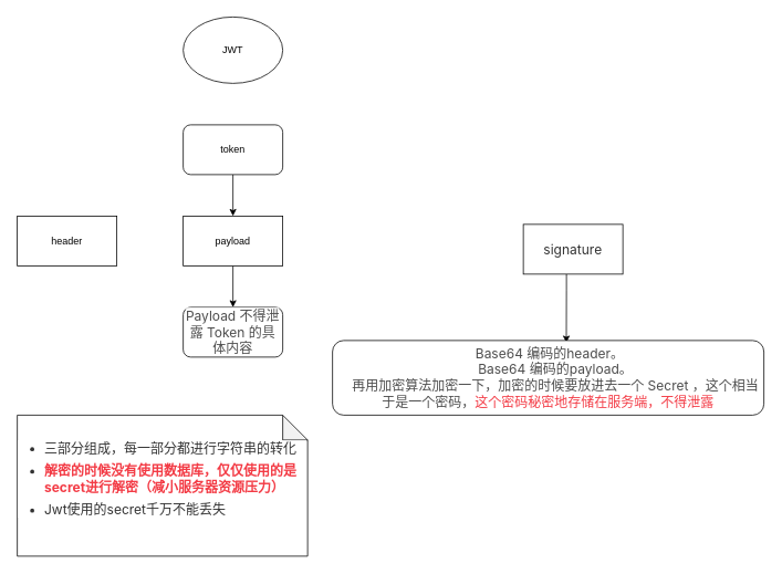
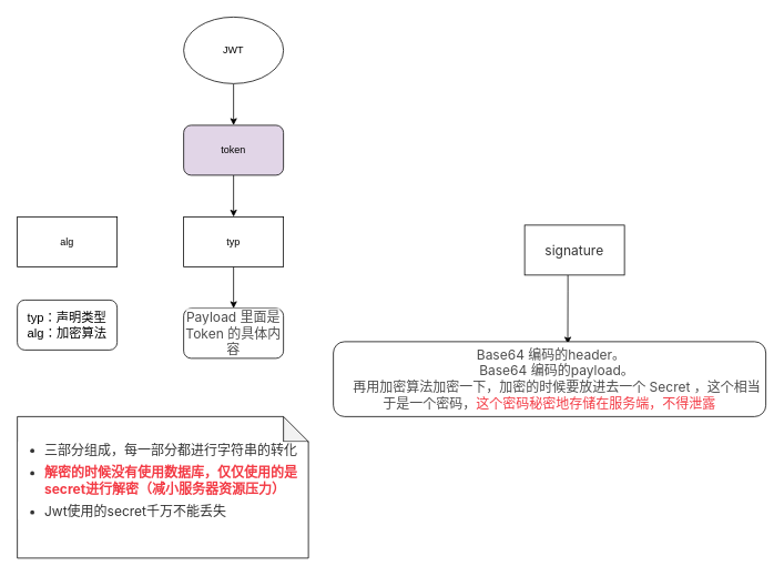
  <mxCell id="0" />
  <mxCell id="1" parent="0" />
+ <mxCell id="2" style="edgeStyle=orthogonalEdgeStyle;rounded=0;orthogonalLoop=1;jettySize=auto;html=1;entryX=0.5;entryY=0;entryDx=0;entryDy=0;" edge="1" parent="1" source="3" target="5"><mxGeometry relative="1" as="geometry" /></mxCell>
  <mxCell id="3" value="JWT" style="ellipse;whiteSpace=wrap;html=1;" vertex="1" parent="1"><mxGeometry x="220" y="20" width="120" height="80" as="geometry" /></mxCell>
  <mxCell id="4" style="edgeStyle=orthogonalEdgeStyle;rounded=0;orthogonalLoop=1;jettySize=auto;html=1;" edge="1" parent="1" source="5" target="8"><mxGeometry relative="1" as="geometry" /></mxCell>
- <mxCell id="5" value="token" style="rounded=1;whiteSpace=wrap;html=1;" vertex="1" parent="1"><mxGeometry x="220" y="150" width="120" height="60" as="geometry" /></mxCell>
- <mxCell id="6" value="header" style="rounded=0;whiteSpace=wrap;html=1;" vertex="1" parent="1"><mxGeometry x="20" y="260" width="120" height="60" as="geometry" /></mxCell>
+ <mxCell id="5" value="token" style="rounded=1;whiteSpace=wrap;html=1;fillColor=#e1d5e7;" vertex="1" parent="1"><mxGeometry x="220" y="150" width="120" height="60" as="geometry" /></mxCell>
+ <mxCell id="6" value="alg" style="rounded=0;whiteSpace=wrap;html=1;" vertex="1" parent="1"><mxGeometry x="20" y="260" width="120" height="60" as="geometry" /></mxCell>
  <mxCell id="7" style="edgeStyle=orthogonalEdgeStyle;rounded=0;orthogonalLoop=1;jettySize=auto;html=1;entryX=0.5;entryY=0;entryDx=0;entryDy=0;fontSize=15;" edge="1" parent="1" source="8" target="12"><mxGeometry relative="1" as="geometry" /></mxCell>
- <mxCell id="8" value="payload" style="rounded=0;whiteSpace=wrap;html=1;" vertex="1" parent="1"><mxGeometry x="220" y="260" width="120" height="60" as="geometry" /></mxCell>
+ <mxCell id="8" value="typ" style="rounded=0;whiteSpace=wrap;html=1;" vertex="1" parent="1"><mxGeometry x="220" y="260" width="120" height="60" as="geometry" /></mxCell>
  <mxCell id="9" style="edgeStyle=orthogonalEdgeStyle;rounded=0;orthogonalLoop=1;jettySize=auto;html=1;entryX=0.542;entryY=0.03;entryDx=0;entryDy=0;entryPerimeter=0;fontSize=15;" edge="1" parent="1" source="10" target="13"><mxGeometry relative="1" as="geometry"><Array as="points"><mxPoint x="682" y="350" /><mxPoint x="682" y="350" /></Array></mxGeometry></mxCell>
  <mxCell id="10" value="&lt;span style=&quot;color: rgb(51, 51, 51); font-family: -apple-system, &amp;quot;SF UI Text&amp;quot;, Arial, &amp;quot;PingFang SC&amp;quot;, &amp;quot;Hiragino Sans GB&amp;quot;, &amp;quot;Microsoft YaHei&amp;quot;, &amp;quot;WenQuanYi Micro Hei&amp;quot;, sans-serif, SimHei, SimSun; font-size: 16px; text-align: left; background-color: rgb(255, 255, 255);&quot;&gt;signature&lt;/span&gt;" style="rounded=0;whiteSpace=wrap;html=1;" vertex="1" parent="1"><mxGeometry x="630" y="270" width="120" height="60" as="geometry" /></mxCell>
- <mxCell id="12" value="&lt;span style=&quot;color: rgb(77, 77, 77); font-family: -apple-system, &amp;quot;SF UI Text&amp;quot;, Arial, &amp;quot;PingFang SC&amp;quot;, &amp;quot;Hiragino Sans GB&amp;quot;, &amp;quot;Microsoft YaHei&amp;quot;, &amp;quot;WenQuanYi Micro Hei&amp;quot;, sans-serif, SimHei, SimSun; font-size: 16px; text-align: start; background-color: rgb(255, 255, 255);&quot;&gt;Payload 不得泄露 Token 的具体内容&lt;/span&gt;" style="rounded=1;whiteSpace=wrap;html=1;labelBackgroundColor=none;fontSize=15;" vertex="1" parent="1"><mxGeometry x="220" y="370" width="120" height="60" as="geometry" /></mxCell>
+ <mxCell id="11" value="typ：声明类型&lt;br&gt;alg：加密算法" style="rounded=1;whiteSpace=wrap;html=1;labelBackgroundColor=none;fontSize=15;" vertex="1" parent="1"><mxGeometry x="20" y="360" width="120" height="60" as="geometry" /></mxCell>
+ <mxCell id="12" value="&lt;span style=&quot;color: rgb(77, 77, 77); font-family: -apple-system, &amp;quot;SF UI Text&amp;quot;, Arial, &amp;quot;PingFang SC&amp;quot;, &amp;quot;Hiragino Sans GB&amp;quot;, &amp;quot;Microsoft YaHei&amp;quot;, &amp;quot;WenQuanYi Micro Hei&amp;quot;, sans-serif, SimHei, SimSun; font-size: 16px; text-align: start; background-color: rgb(255, 255, 255);&quot;&gt;Payload 里面是 Token 的具体内容&lt;/span&gt;" style="rounded=1;whiteSpace=wrap;html=1;labelBackgroundColor=none;fontSize=15;" vertex="1" parent="1"><mxGeometry x="220" y="370" width="120" height="60" as="geometry" /></mxCell>
  <mxCell id="13" value="&lt;span style=&quot;color: rgb(77, 77, 77); font-family: -apple-system, &amp;quot;SF UI Text&amp;quot;, Arial, &amp;quot;PingFang SC&amp;quot;, &amp;quot;Hiragino Sans GB&amp;quot;, &amp;quot;Microsoft YaHei&amp;quot;, &amp;quot;WenQuanYi Micro Hei&amp;quot;, sans-serif, SimHei, SimSun; font-size: 16px; text-align: start; background-color: rgb(255, 255, 255);&quot;&gt;&amp;nbsp;Base64 编码的header。&lt;/span&gt;&lt;br style=&quot;box-sizing: border-box; outline: 0px; overflow-wrap: break-word; color: rgb(77, 77, 77); font-family: -apple-system, &amp;quot;SF UI Text&amp;quot;, Arial, &amp;quot;PingFang SC&amp;quot;, &amp;quot;Hiragino Sans GB&amp;quot;, &amp;quot;Microsoft YaHei&amp;quot;, &amp;quot;WenQuanYi Micro Hei&amp;quot;, sans-serif, SimHei, SimSun; font-size: 16px; text-align: start; background-color: rgb(255, 255, 255);&quot;&gt;&lt;span style=&quot;color: rgb(77, 77, 77); font-family: -apple-system, &amp;quot;SF UI Text&amp;quot;, Arial, &amp;quot;PingFang SC&amp;quot;, &amp;quot;Hiragino Sans GB&amp;quot;, &amp;quot;Microsoft YaHei&amp;quot;, &amp;quot;WenQuanYi Micro Hei&amp;quot;, sans-serif, SimHei, SimSun; font-size: 16px; text-align: start; background-color: rgb(255, 255, 255);&quot;&gt;&amp;nbsp; &amp;nbsp; Base64 编码的payload。&lt;/span&gt;&lt;br style=&quot;box-sizing: border-box; outline: 0px; overflow-wrap: break-word; color: rgb(77, 77, 77); font-family: -apple-system, &amp;quot;SF UI Text&amp;quot;, Arial, &amp;quot;PingFang SC&amp;quot;, &amp;quot;Hiragino Sans GB&amp;quot;, &amp;quot;Microsoft YaHei&amp;quot;, &amp;quot;WenQuanYi Micro Hei&amp;quot;, sans-serif, SimHei, SimSun; font-size: 16px; text-align: start; background-color: rgb(255, 255, 255);&quot;&gt;&lt;span style=&quot;color: rgb(77, 77, 77); font-family: -apple-system, &amp;quot;SF UI Text&amp;quot;, Arial, &amp;quot;PingFang SC&amp;quot;, &amp;quot;Hiragino Sans GB&amp;quot;, &amp;quot;Microsoft YaHei&amp;quot;, &amp;quot;WenQuanYi Micro Hei&amp;quot;, sans-serif, SimHei, SimSun; font-size: 16px; text-align: start; background-color: rgb(255, 255, 255);&quot;&gt;&amp;nbsp; &amp;nbsp; 再用加密算法加密一下，加密的时候要放进去一个 Secret ，这个相当于是一个密码，&lt;/span&gt;&lt;span style=&quot;box-sizing: border-box; outline: 0px; margin: 0px; padding: 0px; overflow-wrap: break-word; font-family: -apple-system, &amp;quot;SF UI Text&amp;quot;, Arial, &amp;quot;PingFang SC&amp;quot;, &amp;quot;Hiragino Sans GB&amp;quot;, &amp;quot;Microsoft YaHei&amp;quot;, &amp;quot;WenQuanYi Micro Hei&amp;quot;, sans-serif, SimHei, SimSun; font-size: 16px; text-align: start; background-color: rgb(255, 255, 255); color: rgb(243, 59, 69);&quot;&gt;这个密码秘密地存储在服务端，不得泄露&lt;/span&gt;" style="rounded=1;whiteSpace=wrap;html=1;labelBackgroundColor=none;fontSize=15;" vertex="1" parent="1"><mxGeometry x="400" y="410" width="520" height="90" as="geometry" /></mxCell>
  <mxCell id="14" value="&lt;ul style=&quot;box-sizing: border-box; outline: 0px; margin: 0px 0px 24px; padding: 0px; list-style: none; font-size: 16px; overflow-wrap: break-word; color: rgb(51, 51, 51); font-family: -apple-system, &amp;quot;SF UI Text&amp;quot;, Arial, &amp;quot;PingFang SC&amp;quot;, &amp;quot;Hiragino Sans GB&amp;quot;, &amp;quot;Microsoft YaHei&amp;quot;, &amp;quot;WenQuanYi Micro Hei&amp;quot;, sans-serif, SimHei, SimSun; text-align: start; background-color: rgb(255, 255, 255);&quot;&gt;&lt;li style=&quot;box-sizing: border-box; outline: 0px; margin: 8px 0px 0px 32px; padding: 0px; list-style: disc; overflow-wrap: break-word;&quot;&gt;三部分组成，每一部分都进行字符串的转化&lt;/li&gt;&lt;li style=&quot;box-sizing: border-box; outline: 0px; margin: 8px 0px 0px 32px; padding: 0px; list-style: disc; overflow-wrap: break-word;&quot;&gt;&lt;span style=&quot;box-sizing: border-box; outline: 0px; font-weight: 700; overflow-wrap: break-word;&quot;&gt;&lt;span style=&quot;box-sizing: border-box; outline: 0px; margin: 0px; padding: 0px; overflow-wrap: break-word; color: rgb(243, 59, 69);&quot;&gt;解密的时候没有使用数据库，仅仅使用的是secret进行解密（减小服务器资源压力）&lt;/span&gt;&lt;/span&gt;&lt;/li&gt;&lt;li style=&quot;box-sizing: border-box; outline: 0px; margin: 8px 0px 0px 32px; padding: 0px; list-style: disc; overflow-wrap: break-word;&quot;&gt;Jwt使用的secret千万不能丢失&lt;/li&gt;&lt;/ul&gt;" style="shape=note;whiteSpace=wrap;html=1;backgroundOutline=1;darkOpacity=0.05;labelBackgroundColor=none;fontSize=15;" vertex="1" parent="1"><mxGeometry x="20" y="500" width="350" height="170" as="geometry" /></mxCell>
